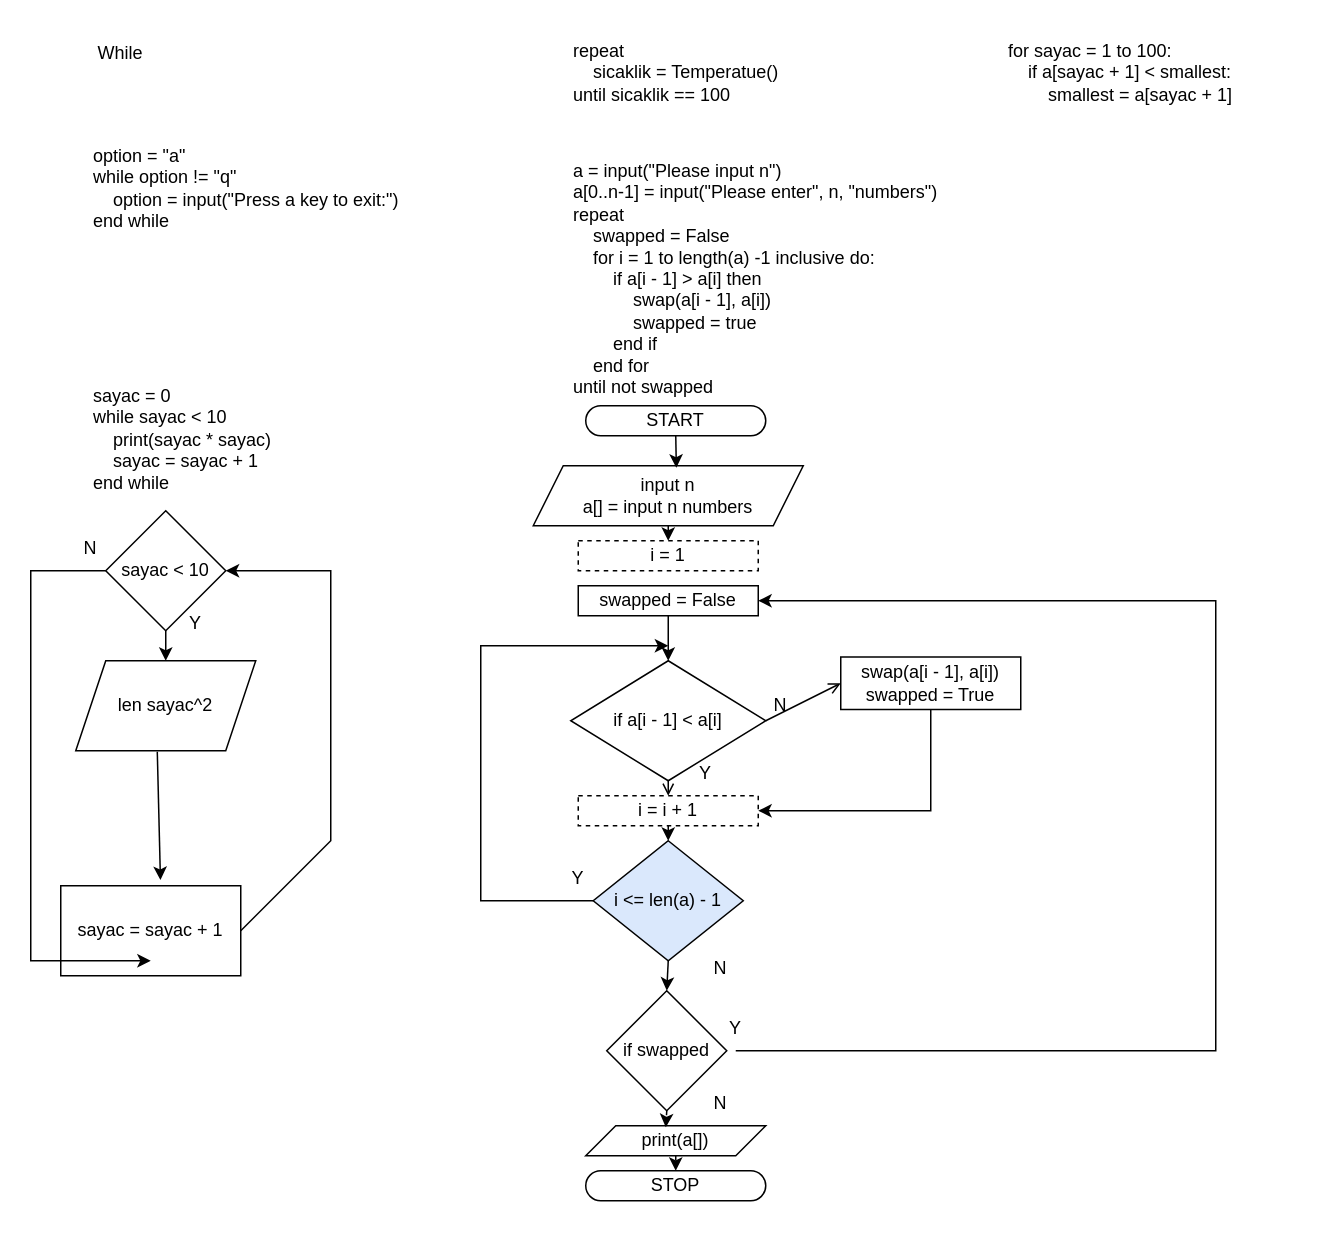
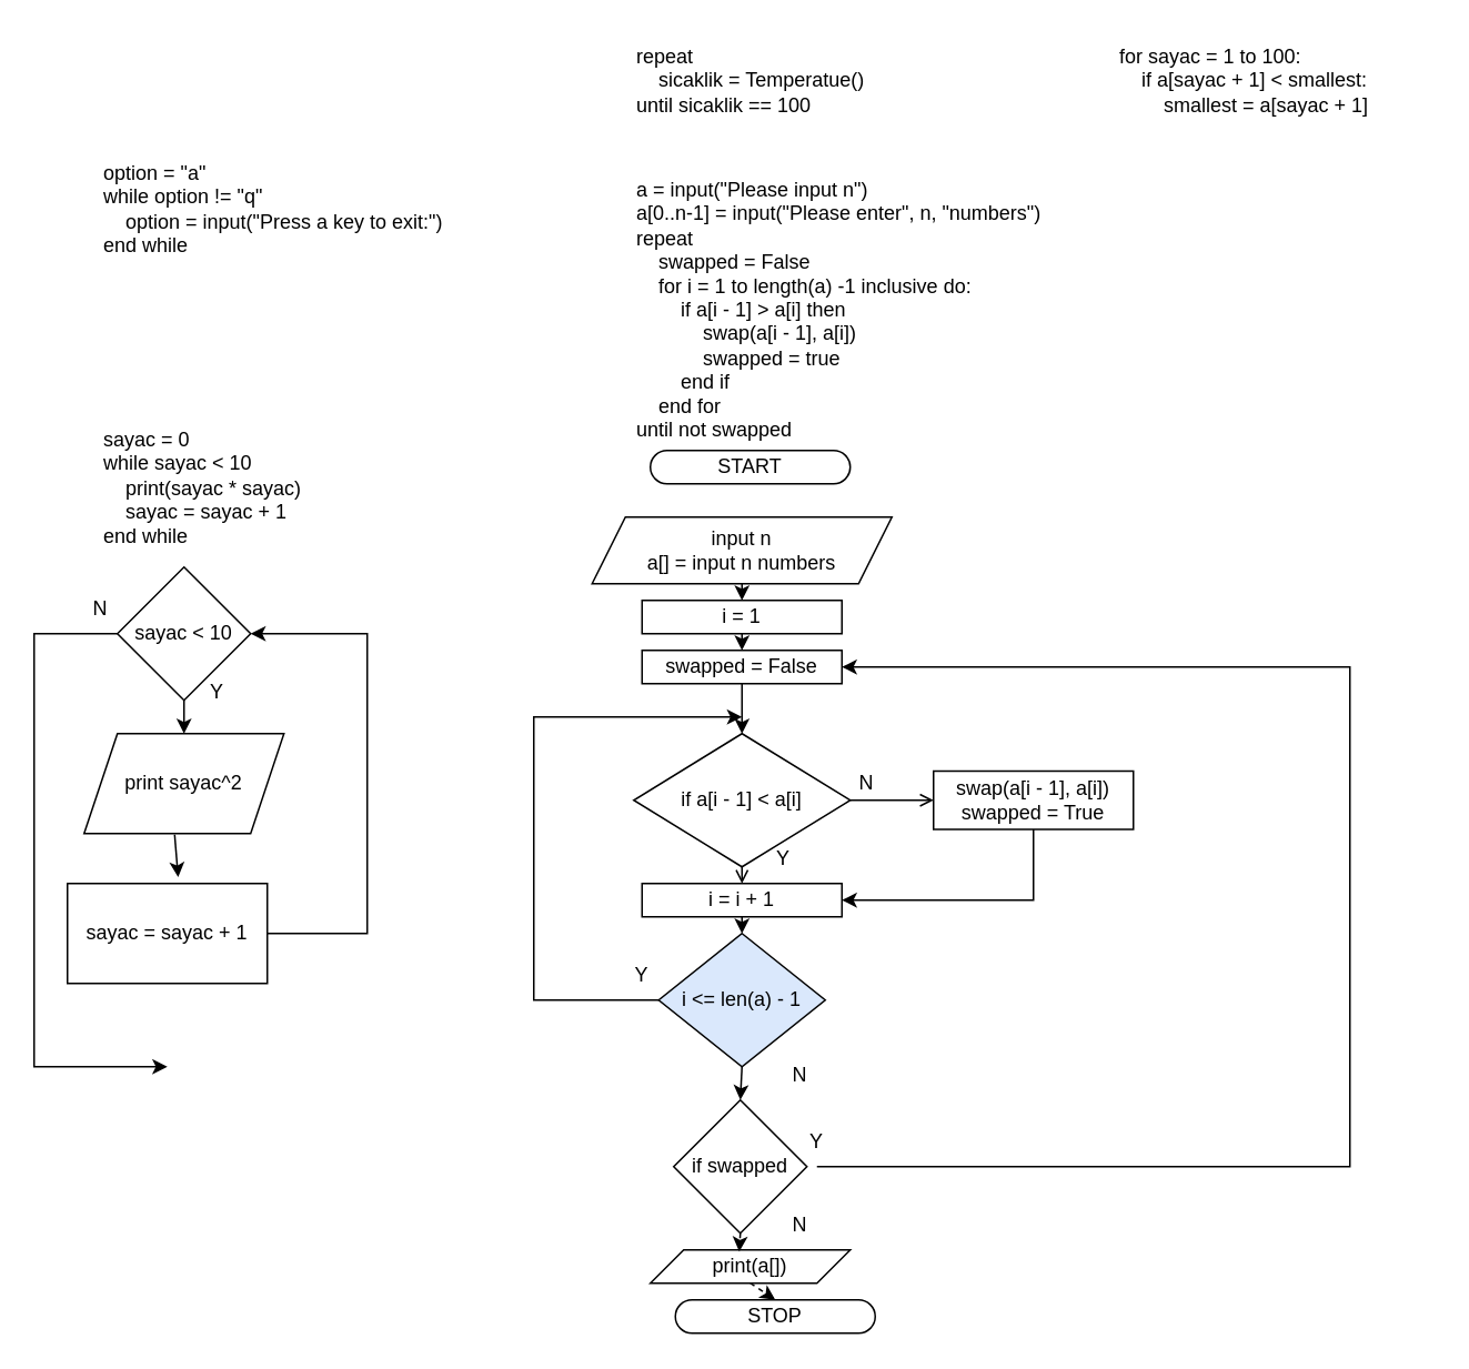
  <mxCell id="0" />
  <mxCell id="1" parent="0" />
- <mxCell id="2" value="While" style="text;html=1;strokeColor=none;fillColor=none;align=center;verticalAlign=middle;whiteSpace=wrap;rounded=0;" vertex="1" parent="1"><mxGeometry x="50" y="20" width="60" height="30" as="geometry" /></mxCell>
  <mxCell id="3" value="repeat&lt;br&gt;&amp;nbsp; &amp;nbsp; sicaklik = Temperatue()&lt;br&gt;until sicaklik == 100" style="text;html=1;strokeColor=none;fillColor=none;align=left;verticalAlign=top;whiteSpace=wrap;rounded=0;" vertex="1" parent="1"><mxGeometry x="380" y="20" width="180" height="110" as="geometry" /></mxCell>
  <mxCell id="4" value="for sayac = 1 to 100:&lt;br&gt;&amp;nbsp; &amp;nbsp; if a[sayac + 1] &amp;lt; smallest:&lt;br&gt;&amp;nbsp; &amp;nbsp; &amp;nbsp; &amp;nbsp; smallest = a[sayac + 1]" style="text;html=1;strokeColor=none;fillColor=none;align=left;verticalAlign=top;whiteSpace=wrap;rounded=0;" vertex="1" parent="1"><mxGeometry x="670" y="20" width="190" height="140" as="geometry" /></mxCell>
  <mxCell id="5" value="a = input(&quot;Please input n&quot;)&lt;br&gt;a[0..n-1] = input(&quot;Please enter&quot;, n,&amp;nbsp;&quot;numbers&quot;)&lt;br&gt;repeat&lt;br&gt;&amp;nbsp; &amp;nbsp; swapped = False&lt;br&gt;&amp;nbsp; &amp;nbsp; for i = 1 to length(a) -1 inclusive do:&lt;br&gt;&amp;nbsp; &amp;nbsp; &amp;nbsp; &amp;nbsp; if a[i - 1] &amp;gt; a[i] then &lt;br&gt;&amp;nbsp; &amp;nbsp; &amp;nbsp; &amp;nbsp; &amp;nbsp; &amp;nbsp; swap(a[i - 1], a[i])&lt;br&gt;&amp;nbsp; &amp;nbsp; &amp;nbsp; &amp;nbsp; &amp;nbsp; &amp;nbsp; swapped = true&lt;br&gt;&amp;nbsp; &amp;nbsp; &amp;nbsp; &amp;nbsp; end if&lt;br&gt;&amp;nbsp; &amp;nbsp; end for&lt;br&gt;until not swapped&lt;br&gt;&lt;br&gt;" style="text;html=1;strokeColor=none;fillColor=none;align=left;verticalAlign=top;whiteSpace=wrap;rounded=0;" vertex="1" parent="1"><mxGeometry x="380" y="100" width="320" height="180" as="geometry" /></mxCell>
  <mxCell id="6" value="option = &quot;a&quot;&lt;br&gt;while option != &quot;q&quot;&lt;br&gt;&amp;nbsp; &amp;nbsp; option = input(&quot;Press a key to exit:&quot;)&lt;br&gt;end while" style="text;html=1;strokeColor=none;fillColor=none;align=left;verticalAlign=top;whiteSpace=wrap;rounded=0;" vertex="1" parent="1"><mxGeometry x="60" y="90" width="320" height="140" as="geometry" /></mxCell>
  <mxCell id="7" value="sayac = 0&lt;br&gt;while sayac &amp;lt; 10&amp;nbsp;&lt;br&gt;&amp;nbsp; &amp;nbsp; print(sayac * sayac)&lt;br&gt;&amp;nbsp; &amp;nbsp; sayac = sayac + 1&lt;br&gt;end while" style="text;html=1;strokeColor=none;fillColor=none;align=left;verticalAlign=top;whiteSpace=wrap;rounded=0;" vertex="1" parent="1"><mxGeometry x="60" y="250" width="320" height="140" as="geometry" /></mxCell>
  <mxCell id="8" value="sayac &amp;lt; 10" style="rhombus;whiteSpace=wrap;html=1;" vertex="1" parent="1"><mxGeometry x="70" y="340" width="80" height="80" as="geometry" /></mxCell>
- <mxCell id="9" value="len sayac^2" style="shape=parallelogram;perimeter=parallelogramPerimeter;whiteSpace=wrap;html=1;fixedSize=1;" vertex="1" parent="1"><mxGeometry x="50" y="440" width="120" height="60" as="geometry" /></mxCell>
- <mxCell id="10" value="sayac = sayac + 1" style="rounded=0;whiteSpace=wrap;html=1;" vertex="1" parent="1"><mxGeometry x="40" y="590" width="120" height="60" as="geometry" /></mxCell>
+ <mxCell id="9" value="print sayac^2" style="shape=parallelogram;perimeter=parallelogramPerimeter;whiteSpace=wrap;html=1;fixedSize=1;" vertex="1" parent="1"><mxGeometry x="50" y="440" width="120" height="60" as="geometry" /></mxCell>
+ <mxCell id="10" value="sayac = sayac + 1" style="rounded=0;whiteSpace=wrap;html=1;" vertex="1" parent="1"><mxGeometry x="40" y="530" width="120" height="60" as="geometry" /></mxCell>
  <mxCell id="11" value="" style="endArrow=classic;html=1;rounded=0;exitX=0.5;exitY=1;exitDx=0;exitDy=0;entryX=0.5;entryY=0;entryDx=0;entryDy=0;" edge="1" parent="1" source="8" target="9"><mxGeometry width="50" height="50" relative="1" as="geometry"><mxPoint x="430" y="410" as="sourcePoint" /><mxPoint x="480" y="360" as="targetPoint" /></mxGeometry></mxCell>
  <mxCell id="12" value="Y" style="text;html=1;strokeColor=none;fillColor=none;align=center;verticalAlign=middle;whiteSpace=wrap;rounded=0;" vertex="1" parent="1"><mxGeometry x="100" y="400" width="60" height="30" as="geometry" /></mxCell>
  <mxCell id="13" value="" style="endArrow=classic;html=1;rounded=0;exitX=0.453;exitY=1.011;exitDx=0;exitDy=0;exitPerimeter=0;entryX=0.554;entryY=-0.063;entryDx=0;entryDy=0;entryPerimeter=0;" edge="1" parent="1" source="9" target="10"><mxGeometry width="50" height="50" relative="1" as="geometry"><mxPoint x="430" y="410" as="sourcePoint" /><mxPoint x="480" y="360" as="targetPoint" /></mxGeometry></mxCell>
  <mxCell id="14" value="" style="endArrow=classic;html=1;rounded=0;exitX=1;exitY=0.5;exitDx=0;exitDy=0;entryX=1;entryY=0.5;entryDx=0;entryDy=0;" edge="1" parent="1" source="10" target="8"><mxGeometry width="50" height="50" relative="1" as="geometry"><mxPoint x="430" y="410" as="sourcePoint" /><mxPoint x="230" y="400" as="targetPoint" /><Array as="points"><mxPoint x="220" y="560" /><mxPoint x="220" y="380" /></Array></mxGeometry></mxCell>
  <mxCell id="15" value="" style="endArrow=classic;html=1;rounded=0;exitX=0;exitY=0.5;exitDx=0;exitDy=0;" edge="1" parent="1" source="8"><mxGeometry width="50" height="50" relative="1" as="geometry"><mxPoint x="430" y="420" as="sourcePoint" /><mxPoint x="100" y="640" as="targetPoint" /><Array as="points"><mxPoint y="380" x="20" /><mxPoint y="640" x="20" /></Array></mxGeometry></mxCell>
  <mxCell id="16" value="N" style="text;html=1;strokeColor=none;fillColor=none;align=center;verticalAlign=middle;whiteSpace=wrap;rounded=0;" vertex="1" parent="1"><mxGeometry x="30" y="350" width="60" height="30" as="geometry" /></mxCell>
  <mxCell id="17" value="START" style="rounded=1;whiteSpace=wrap;html=1;arcSize=50;" vertex="1" parent="1"><mxGeometry x="390" y="270" width="120" height="20" as="geometry" /></mxCell>
  <mxCell id="18" value="input n&lt;br&gt;a[] = input n numbers" style="shape=parallelogram;perimeter=parallelogramPerimeter;whiteSpace=wrap;html=1;fixedSize=1;" vertex="1" parent="1"><mxGeometry x="355" y="310" width="180" height="40" as="geometry" /></mxCell>
  <mxCell id="19" value="if swapped" style="rhombus;whiteSpace=wrap;html=1;" vertex="1" parent="1"><mxGeometry x="404" y="660" width="80" height="80" as="geometry" /></mxCell>
  <mxCell id="20" value="print(a[])" style="shape=parallelogram;perimeter=parallelogramPerimeter;whiteSpace=wrap;html=1;fixedSize=1;" vertex="1" parent="1"><mxGeometry x="390" y="750" width="120" height="20" as="geometry" /></mxCell>
  <mxCell id="21" value="N" style="text;html=1;strokeColor=none;fillColor=none;align=center;verticalAlign=middle;whiteSpace=wrap;rounded=0;" vertex="1" parent="1"><mxGeometry x="450" y="720" width="60" height="30" as="geometry" /></mxCell>
- <mxCell id="22" value="STOP" style="rounded=1;whiteSpace=wrap;html=1;arcSize=50;" vertex="1" parent="1"><mxGeometry x="390" y="780" width="120" height="20" as="geometry" /></mxCell>
+ <mxCell id="22" value="STOP" style="rounded=1;whiteSpace=wrap;html=1;arcSize=50;" vertex="1" parent="1"><mxGeometry x="405" y="780" width="120" height="20" as="geometry" /></mxCell>
  <mxCell id="23" value="Y" style="text;html=1;strokeColor=none;fillColor=none;align=center;verticalAlign=middle;whiteSpace=wrap;rounded=0;" vertex="1" parent="1"><mxGeometry x="460" y="670" width="60" height="30" as="geometry" /></mxCell>
  <mxCell id="24" value="" style="endArrow=classic;html=1;rounded=0;exitX=0.5;exitY=1;exitDx=0;exitDy=0;entryX=1;entryY=0.5;entryDx=0;entryDy=0;" edge="1" parent="1" source="23" target="45"><mxGeometry width="50" height="50" relative="1" as="geometry"><mxPoint x="430" y="530" as="sourcePoint" /><mxPoint x="810" y="420" as="targetPoint" /><Array as="points"><mxPoint x="810" y="700" /><mxPoint x="810" y="400" /></Array></mxGeometry></mxCell>
- <mxCell id="25" value="i = 1" style="rounded=0;whiteSpace=wrap;html=1;dashed=1;" vertex="1" parent="1"><mxGeometry x="385" y="360" width="120" height="20" as="geometry" /></mxCell>
+ <mxCell id="25" value="i = 1" style="rounded=0;whiteSpace=wrap;html=1;" vertex="1" parent="1"><mxGeometry x="385" y="360" width="120" height="20" as="geometry" /></mxCell>
  <mxCell id="26" value="i &amp;lt;= len(a) - 1" style="rhombus;whiteSpace=wrap;html=1;fillColor=#dae8fc;" vertex="1" parent="1"><mxGeometry x="395" y="560" width="100" height="80" as="geometry" /></mxCell>
- <mxCell id="27" value="swap(a[i - 1], a[i])&lt;br&gt;swapped = True" style="rounded=0;whiteSpace=wrap;html=1;" vertex="1" parent="1"><mxGeometry x="560" y="437.5" width="120" height="35" as="geometry" /></mxCell>
+ <mxCell id="27" value="swap(a[i - 1], a[i])&lt;br&gt;swapped = True" style="rounded=0;whiteSpace=wrap;html=1;" vertex="1" parent="1"><mxGeometry x="560" y="462.5" width="120" height="35" as="geometry" /></mxCell>
  <mxCell id="28" value="if a[i - 1] &amp;lt; a[i]" style="rhombus;whiteSpace=wrap;html=1;" vertex="1" parent="1"><mxGeometry x="380" y="440" width="130" height="80" as="geometry" /></mxCell>
  <mxCell id="29" value="" style="endArrow=open;html=1;rounded=0;exitX=1;exitY=0.5;exitDx=0;exitDy=0;entryX=0;entryY=0.5;entryDx=0;entryDy=0;" edge="1" parent="1" source="28" target="27"><mxGeometry width="50" height="50" relative="1" as="geometry"><mxPoint x="430" y="440" as="sourcePoint" /><mxPoint x="480" y="390" as="targetPoint" /></mxGeometry></mxCell>
  <mxCell id="30" value="N" style="text;html=1;strokeColor=none;fillColor=none;align=center;verticalAlign=middle;whiteSpace=wrap;rounded=0;" vertex="1" parent="1"><mxGeometry x="490" y="455" width="60" height="30" as="geometry" /></mxCell>
- <mxCell id="31" value="i = i + 1" style="rounded=0;whiteSpace=wrap;html=1;dashed=1;" vertex="1" parent="1"><mxGeometry x="385" y="530" width="120" height="20" as="geometry" /></mxCell>
+ <mxCell id="31" value="i = i + 1" style="rounded=0;whiteSpace=wrap;html=1;" vertex="1" parent="1"><mxGeometry x="385" y="530" width="120" height="20" as="geometry" /></mxCell>
  <mxCell id="32" value="" style="endArrow=classic;html=1;rounded=0;entryX=1;entryY=0.5;entryDx=0;entryDy=0;exitX=0.5;exitY=1;exitDx=0;exitDy=0;" edge="1" parent="1" source="27" target="31"><mxGeometry width="50" height="50" relative="1" as="geometry"><mxPoint x="430" y="510" as="sourcePoint" /><mxPoint x="480" y="460" as="targetPoint" /><Array as="points"><mxPoint x="620" y="540" /></Array></mxGeometry></mxCell>
  <mxCell id="33" value="" style="endArrow=open;html=1;rounded=0;exitX=0.5;exitY=1;exitDx=0;exitDy=0;entryX=0.5;entryY=0;entryDx=0;entryDy=0;" edge="1" parent="1" source="28" target="31"><mxGeometry width="50" height="50" relative="1" as="geometry"><mxPoint x="430" y="510" as="sourcePoint" /><mxPoint x="480" y="470" as="targetPoint" /></mxGeometry></mxCell>
  <mxCell id="34" value="" style="endArrow=classic;html=1;rounded=0;exitX=0.5;exitY=1;exitDx=0;exitDy=0;entryX=0.5;entryY=0;entryDx=0;entryDy=0;" edge="1" parent="1" source="31" target="26"><mxGeometry width="50" height="50" relative="1" as="geometry"><mxPoint x="430" y="510" as="sourcePoint" /><mxPoint x="480" y="460" as="targetPoint" /></mxGeometry></mxCell>
  <mxCell id="35" value="" style="endArrow=classic;html=1;rounded=0;exitX=0;exitY=0.5;exitDx=0;exitDy=0;" edge="1" parent="1" source="26"><mxGeometry width="50" height="50" relative="1" as="geometry"><mxPoint x="430" y="510" as="sourcePoint" /><mxPoint x="445" y="430" as="targetPoint" /><Array as="points"><mxPoint x="320" y="600" /><mxPoint x="320" y="430" /></Array></mxGeometry></mxCell>
  <mxCell id="36" value="" style="endArrow=classic;html=1;rounded=0;entryX=0.5;entryY=0;entryDx=0;entryDy=0;exitX=0.5;exitY=1;exitDx=0;exitDy=0;" edge="1" parent="1" source="45" target="28"><mxGeometry width="50" height="50" relative="1" as="geometry"><mxPoint x="690" y="430" as="sourcePoint" /><mxPoint x="480" y="460" as="targetPoint" /></mxGeometry></mxCell>
  <mxCell id="37" value="" style="endArrow=classic;html=1;rounded=0;exitX=0.5;exitY=1;exitDx=0;exitDy=0;entryX=0.5;entryY=0;entryDx=0;entryDy=0;" edge="1" parent="1" source="18" target="25"><mxGeometry width="50" height="50" relative="1" as="geometry"><mxPoint x="430" y="510" as="sourcePoint" /><mxPoint x="480" y="460" as="targetPoint" /></mxGeometry></mxCell>
- <mxCell id="38" value="" style="endArrow=classic;html=1;rounded=0;exitX=0.5;exitY=1;exitDx=0;exitDy=0;entryX=0.53;entryY=0.034;entryDx=0;entryDy=0;entryPerimeter=0;" edge="1" parent="1" source="17" target="18"><mxGeometry width="50" height="50" relative="1" as="geometry"><mxPoint x="430" y="510" as="sourcePoint" /><mxPoint x="480" y="460" as="targetPoint" /></mxGeometry></mxCell>
  <mxCell id="39" value="Y" style="text;html=1;strokeColor=none;fillColor=none;align=center;verticalAlign=middle;whiteSpace=wrap;rounded=0;" vertex="1" parent="1"><mxGeometry x="440" y="500" width="60" height="30" as="geometry" /></mxCell>
  <mxCell id="40" value="Y" style="text;html=1;strokeColor=none;fillColor=none;align=center;verticalAlign=middle;whiteSpace=wrap;rounded=0;" vertex="1" parent="1"><mxGeometry x="355" y="570" width="60" height="30" as="geometry" /></mxCell>
  <mxCell id="41" value="N" style="text;html=1;strokeColor=none;fillColor=none;align=center;verticalAlign=middle;whiteSpace=wrap;rounded=0;" vertex="1" parent="1"><mxGeometry x="450" y="630" width="60" height="30" as="geometry" /></mxCell>
  <mxCell id="42" value="" style="endArrow=classic;html=1;rounded=0;exitX=0.5;exitY=1;exitDx=0;exitDy=0;entryX=0.5;entryY=0;entryDx=0;entryDy=0;" edge="1" parent="1" source="26" target="19"><mxGeometry width="50" height="50" relative="1" as="geometry"><mxPoint x="430" y="510" as="sourcePoint" /><mxPoint x="480" y="460" as="targetPoint" /></mxGeometry></mxCell>
  <mxCell id="43" value="" style="endArrow=classic;html=1;rounded=0;exitX=0.5;exitY=1;exitDx=0;exitDy=0;entryX=0.445;entryY=0.052;entryDx=0;entryDy=0;entryPerimeter=0;dashed=1;" edge="1" parent="1" source="19" target="20"><mxGeometry width="50" height="50" relative="1" as="geometry"><mxPoint x="430" y="610" as="sourcePoint" /><mxPoint x="480" y="560" as="targetPoint" /></mxGeometry></mxCell>
  <mxCell id="44" value="" style="endArrow=classic;html=1;rounded=0;exitX=0.5;exitY=1;exitDx=0;exitDy=0;entryX=0.5;entryY=0;entryDx=0;entryDy=0;dashed=1;" edge="1" parent="1" source="20" target="22"><mxGeometry width="50" height="50" relative="1" as="geometry"><mxPoint x="430" y="610" as="sourcePoint" /><mxPoint x="480" y="560" as="targetPoint" /></mxGeometry></mxCell>
  <mxCell id="45" value="swapped = False" style="rounded=0;whiteSpace=wrap;html=1;" vertex="1" parent="1"><mxGeometry x="385" y="390" width="120" height="20" as="geometry" /></mxCell>
+ <mxCell id="46" value="" style="endArrow=classic;html=1;rounded=0;exitX=0.5;exitY=1;exitDx=0;exitDy=0;entryX=0.5;entryY=0;entryDx=0;entryDy=0;" edge="1" parent="1" source="25" target="45"><mxGeometry width="50" height="50" relative="1" as="geometry"><mxPoint x="430" y="520" as="sourcePoint" /><mxPoint x="480" y="470" as="targetPoint" /></mxGeometry></mxCell>
